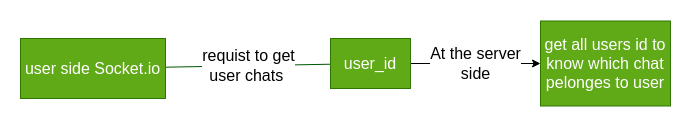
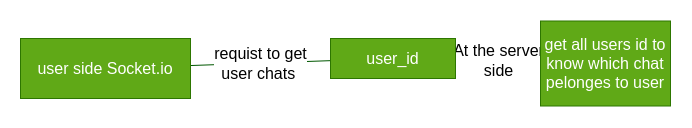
  <mxCell id="0" />
  <mxCell id="1" parent="0" />
  <mxCell id="2" value="requist to get&lt;br&gt;&amp;nbsp;user chats&amp;nbsp;&amp;nbsp;" style="edgeStyle=none;html=1;fontSize=16;fillColor=#008a00;strokeColor=#005700;endArrow=none;" edge="1" parent="1" source="3" target="5"><mxGeometry relative="1" as="geometry" /></mxCell>
- <mxCell id="3" value="&lt;font style=&quot;font-size: 16px;&quot;&gt;user side Socket.io&lt;/font&gt;" style="rounded=0;whiteSpace=wrap;html=1;fillColor=#60a917;fontColor=#ffffff;strokeColor=#2D7600;" vertex="1" parent="1"><mxGeometry x="20" y="38" width="145" height="60" as="geometry" /></mxCell>
+ <mxCell id="3" value="&lt;font style=&quot;font-size: 16px;&quot;&gt;user side Socket.io&lt;/font&gt;" style="rounded=0;whiteSpace=wrap;html=1;fillColor=#60a917;fontColor=#ffffff;strokeColor=#2D7600;" vertex="1" parent="1"><mxGeometry x="20" y="38" width="170" height="60" as="geometry" /></mxCell>
  <mxCell id="4" value="At the server&lt;br&gt;side" style="edgeStyle=none;html=1;fontSize=16;" edge="1" parent="1" source="5" target="6"><mxGeometry relative="1" as="geometry" /></mxCell>
- <mxCell id="5" value="&lt;font style=&quot;font-size: 16px;&quot;&gt;user_id&lt;/font&gt;" style="whiteSpace=wrap;html=1;fillColor=#60a917;strokeColor=#2D7600;fontColor=#ffffff;rounded=0;" vertex="1" parent="1"><mxGeometry x="330" y="38" width="80" height="50" as="geometry" /></mxCell>
+ <mxCell id="5" value="&lt;font style=&quot;font-size: 16px;&quot;&gt;user_id&lt;/font&gt;" style="whiteSpace=wrap;html=1;fillColor=#60a917;strokeColor=#2D7600;fontColor=#ffffff;rounded=0;" vertex="1" parent="1"><mxGeometry x="330" y="38" width="125" height="40" as="geometry" /></mxCell>
  <mxCell id="6" value="&lt;font style=&quot;font-size: 16px;&quot;&gt;get all users id to know which chat pelonges to user&lt;/font&gt;" style="whiteSpace=wrap;html=1;fillColor=#60a917;strokeColor=#2D7600;fontColor=#ffffff;rounded=0;" vertex="1" parent="1"><mxGeometry x="540" y="20.5" width="130" height="85" as="geometry" /></mxCell>
